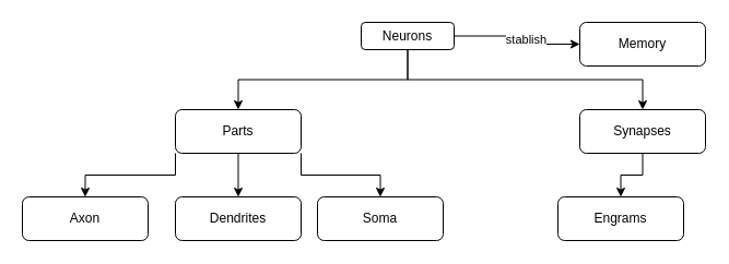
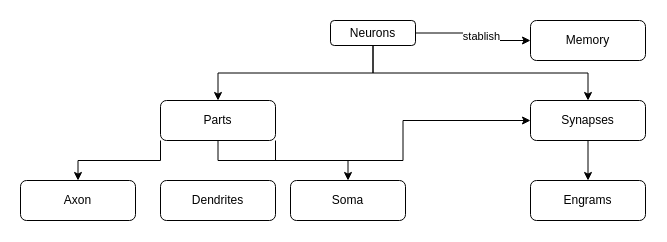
  <mxCell id="0" />
  <mxCell id="1" parent="0" />
  <mxCell id="2" style="edgeStyle=orthogonalEdgeStyle;rounded=0;orthogonalLoop=1;jettySize=auto;html=1;exitX=0.5;exitY=1;exitDx=0;exitDy=0;entryX=0.5;entryY=0;entryDx=0;entryDy=0;" parent="1" source="6" target="10" edge="1"><mxGeometry relative="1" as="geometry" /></mxCell>
  <mxCell id="3" style="edgeStyle=orthogonalEdgeStyle;rounded=0;orthogonalLoop=1;jettySize=auto;html=1;exitX=0.5;exitY=1;exitDx=0;exitDy=0;entryX=0.5;entryY=0;entryDx=0;entryDy=0;" parent="1" source="6" target="12" edge="1"><mxGeometry relative="1" as="geometry" /></mxCell>
  <mxCell id="4" style="edgeStyle=orthogonalEdgeStyle;rounded=0;orthogonalLoop=1;jettySize=auto;html=1;exitX=1;exitY=0.5;exitDx=0;exitDy=0;entryX=0;entryY=0.5;entryDx=0;entryDy=0;" parent="1" source="6" target="17" edge="1"><mxGeometry relative="1" as="geometry" /></mxCell>
  <mxCell id="5" value="stablish" style="edgeLabel;html=1;align=center;verticalAlign=middle;resizable=0;points=[];" vertex="1" connectable="0" parent="4"><mxGeometry x="-0.025" y="8" relative="1" as="geometry"><mxPoint as="offset" /></mxGeometry></mxCell>
  <mxCell id="6" value="Neurons" style="rounded=1;whiteSpace=wrap;html=1;" parent="1" vertex="1"><mxGeometry x="330" y="20" width="85" height="25" as="geometry" /></mxCell>
- <mxCell id="7" style="edgeStyle=orthogonalEdgeStyle;rounded=0;orthogonalLoop=1;jettySize=auto;html=1;exitX=0.5;exitY=1;exitDx=0;exitDy=0;" parent="1" source="10" target="14" edge="1"><mxGeometry relative="1" as="geometry" /></mxCell>
+ <mxCell id="7" style="edgeStyle=orthogonalEdgeStyle;rounded=0;orthogonalLoop=1;jettySize=auto;html=1;exitX=0.5;exitY=1;exitDx=0;exitDy=0;" parent="1" source="10" target="12" edge="1"><mxGeometry relative="1" as="geometry" /></mxCell>
  <mxCell id="8" style="edgeStyle=orthogonalEdgeStyle;rounded=0;orthogonalLoop=1;jettySize=auto;html=1;exitX=1;exitY=1;exitDx=0;exitDy=0;entryX=0.5;entryY=0;entryDx=0;entryDy=0;" parent="1" source="10" target="15" edge="1"><mxGeometry relative="1" as="geometry" /></mxCell>
  <mxCell id="9" style="edgeStyle=orthogonalEdgeStyle;rounded=0;orthogonalLoop=1;jettySize=auto;html=1;exitX=0;exitY=1;exitDx=0;exitDy=0;entryX=0.5;entryY=0;entryDx=0;entryDy=0;" parent="1" source="10" target="13" edge="1"><mxGeometry relative="1" as="geometry" /></mxCell>
  <mxCell id="10" value="Parts" style="rounded=1;whiteSpace=wrap;html=1;" parent="1" vertex="1"><mxGeometry x="160" y="100" width="115" height="40" as="geometry" /></mxCell>
  <mxCell id="11" style="edgeStyle=orthogonalEdgeStyle;rounded=0;orthogonalLoop=1;jettySize=auto;html=1;exitX=0.5;exitY=1;exitDx=0;exitDy=0;entryX=0.5;entryY=0;entryDx=0;entryDy=0;" parent="1" source="12" target="16" edge="1"><mxGeometry relative="1" as="geometry" /></mxCell>
  <mxCell id="12" value="Synapses" style="rounded=1;whiteSpace=wrap;html=1;" parent="1" vertex="1"><mxGeometry x="530" y="100" width="115" height="40" as="geometry" /></mxCell>
  <mxCell id="13" value="Axon" style="rounded=1;whiteSpace=wrap;html=1;" parent="1" vertex="1"><mxGeometry x="20" y="180" width="115" height="40" as="geometry" /></mxCell>
  <mxCell id="14" value="Dendrites" style="rounded=1;whiteSpace=wrap;html=1;" parent="1" vertex="1"><mxGeometry x="160" y="180" width="115" height="40" as="geometry" /></mxCell>
  <mxCell id="15" value="Soma" style="rounded=1;whiteSpace=wrap;html=1;" parent="1" vertex="1"><mxGeometry x="290" y="180" width="115" height="40" as="geometry" /></mxCell>
- <mxCell id="16" value="Engrams" style="rounded=1;whiteSpace=wrap;html=1;" parent="1" vertex="1"><mxGeometry x="510" y="180" width="115" height="40" as="geometry" /></mxCell>
+ <mxCell id="16" value="Engrams" style="rounded=1;whiteSpace=wrap;html=1;" parent="1" vertex="1"><mxGeometry x="530" y="180" width="115" height="40" as="geometry" /></mxCell>
  <mxCell id="17" value="Memory" style="rounded=1;whiteSpace=wrap;html=1;" parent="1" vertex="1"><mxGeometry x="530" y="20" width="115" height="40" as="geometry" /></mxCell>
